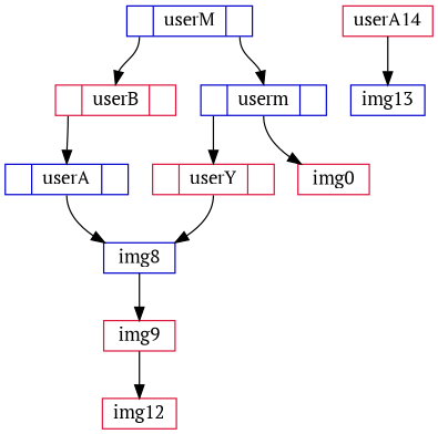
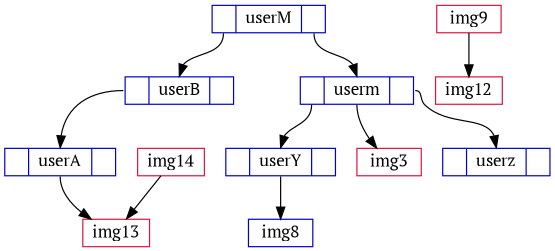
  digraph {
    fontname="PT Serif"
    node [color=blue3 fontname="PT Serif" shape=record]
    edge [fontname="PT Serif"]
    n1 [height=0.1 label="<f0> | <f1> userM | <f2>"]
-   n2 [color=crimson height=0.1 label="<f0> | <f1> userB | <f2>"]
+   n2 [height=0.1 label="<f0> | <f1> userB | <f2>"]
    n3 [height=0.1 label="<f0> | <f1> userm | <f2>"]
    n4 [height=0.1 label="<f0> | <f1> userA | <f2>"]
-   n5 [color=crimson height=0.1 label="<f0> | <f1> userY | <f2>"]
-   n7 [color=crimson height=0.1 label=img0 shape=box]
-   n8 [height=0.1 label=img13 shape=box]
+   n5 [height=0.1 label="<f0> | <f1> userY | <f2>"]
+   n6 [height=0.1 label="<f0> | <f1> userz | <f2>"]
+   n7 [color=crimson height=0.1 label=img3 shape=box]
+   n8 [color=crimson height=0.1 label=img13 shape=box]
    n9 [height=0.1 label=img8 shape=box]
    n10 [color=crimson height=0.1 label=img9 shape=box]
-   n11 [color=crimson height=0.1 label=userA14 shape=box]
+   n11 [color=crimson height=0.1 label=img14 shape=box]
    n12 [color=crimson height=0.1 label=img12 shape=box]
    n1 -> n2 [headport=f1 tailport=f0]
    n1 -> n3 [headport=f1 tailport=f2]
    n2 -> n4 [headport=f1 tailport=f0]
    n3 -> n5 [headport=f1 tailport=f0]
+   n3 -> n6 [headport=f1 tailport=f2]
    n3 -> n7 [tailport=f1]
-   n4 -> n9 [tailport=f1]
+   n4 -> n8 [tailport=f1]
    n5 -> n9 [tailport=f1]
-   n9 -> n10 [constraint=true]
    n10 -> n12 [constraint=true]
    n11 -> n8 [constraint=true]
  }
